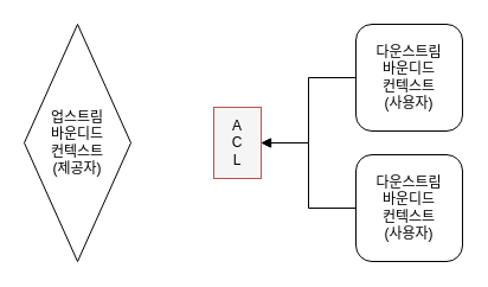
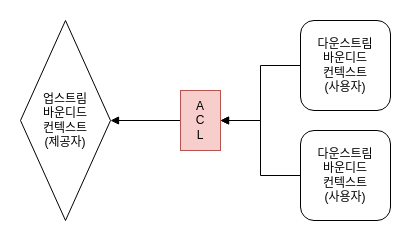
  <mxCell id="0" />
  <mxCell id="1" parent="0" />
  <mxCell id="2" value="업스트림&lt;div&gt;바운디드&lt;/div&gt;&lt;div&gt;컨텍스트&lt;/div&gt;&lt;div&gt;(제공자)&lt;/div&gt;" style="rhombus;whiteSpace=wrap;html=1;" vertex="1" parent="1"><mxGeometry x="20" y="20" width="90" height="200" as="geometry" /></mxCell>
  <mxCell id="3" style="edgeStyle=orthogonalEdgeStyle;rounded=0;orthogonalLoop=1;jettySize=auto;html=1;entryX=1;entryY=0.5;entryDx=0;entryDy=0;endArrow=block;endFill=1;" edge="1" parent="1" source="4" target="8"><mxGeometry relative="1" as="geometry" /></mxCell>
  <mxCell id="4" value="다운스트림&lt;div&gt;바운디드&lt;/div&gt;&lt;div&gt;컨텍스트&lt;/div&gt;&lt;div&gt;(사용자)&lt;/div&gt;" style="rounded=1;whiteSpace=wrap;html=1;" vertex="1" parent="1"><mxGeometry x="300" y="20" width="90" height="90" as="geometry" /></mxCell>
  <mxCell id="5" style="edgeStyle=orthogonalEdgeStyle;rounded=0;orthogonalLoop=1;jettySize=auto;html=1;entryX=1;entryY=0.5;entryDx=0;entryDy=0;endArrow=block;endFill=1;" edge="1" parent="1" source="6" target="8"><mxGeometry relative="1" as="geometry" /></mxCell>
  <mxCell id="6" value="다운스트림&lt;div&gt;바운디드&lt;/div&gt;&lt;div&gt;컨텍스트&lt;/div&gt;&lt;div&gt;(사용자)&lt;/div&gt;" style="rounded=1;whiteSpace=wrap;html=1;" vertex="1" parent="1"><mxGeometry x="300" y="130" width="90" height="90" as="geometry" /></mxCell>
- <mxCell id="8" value="A&lt;div&gt;C&lt;/div&gt;&lt;div&gt;L&lt;/div&gt;" style="rounded=0;whiteSpace=wrap;html=1;fillColor=#f5f5f5;strokeColor=#b85450;" vertex="1" parent="1"><mxGeometry x="180" y="90" width="40" height="60" as="geometry" /></mxCell>
+ <mxCell id="7" style="edgeStyle=orthogonalEdgeStyle;rounded=0;orthogonalLoop=1;jettySize=auto;html=1;entryX=1;entryY=0.5;entryDx=0;entryDy=0;endArrow=block;endFill=1;" edge="1" parent="1" source="8" target="2"><mxGeometry relative="1" as="geometry" /></mxCell>
+ <mxCell id="8" value="A&lt;div&gt;C&lt;/div&gt;&lt;div&gt;L&lt;/div&gt;" style="rounded=0;whiteSpace=wrap;html=1;fillColor=#f8cecc;strokeColor=#b85450;" vertex="1" parent="1"><mxGeometry x="180" y="90" width="40" height="60" as="geometry" /></mxCell>
